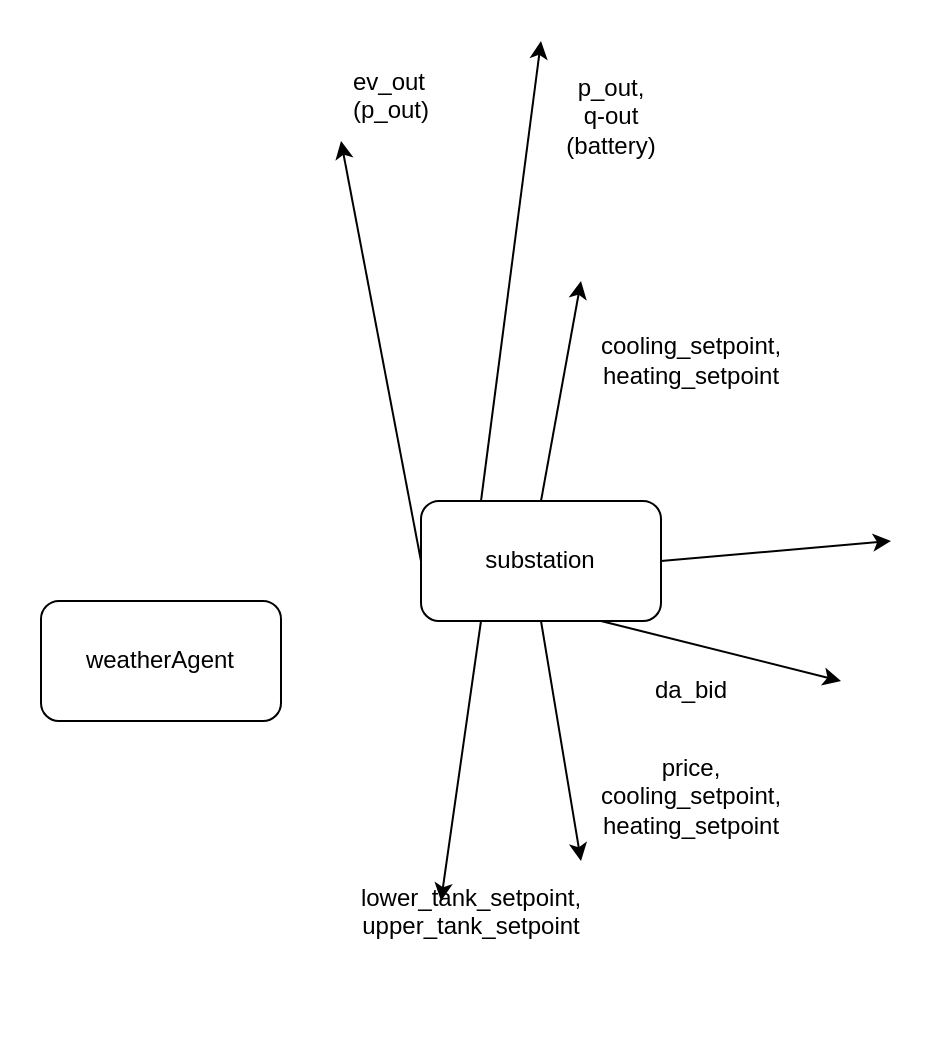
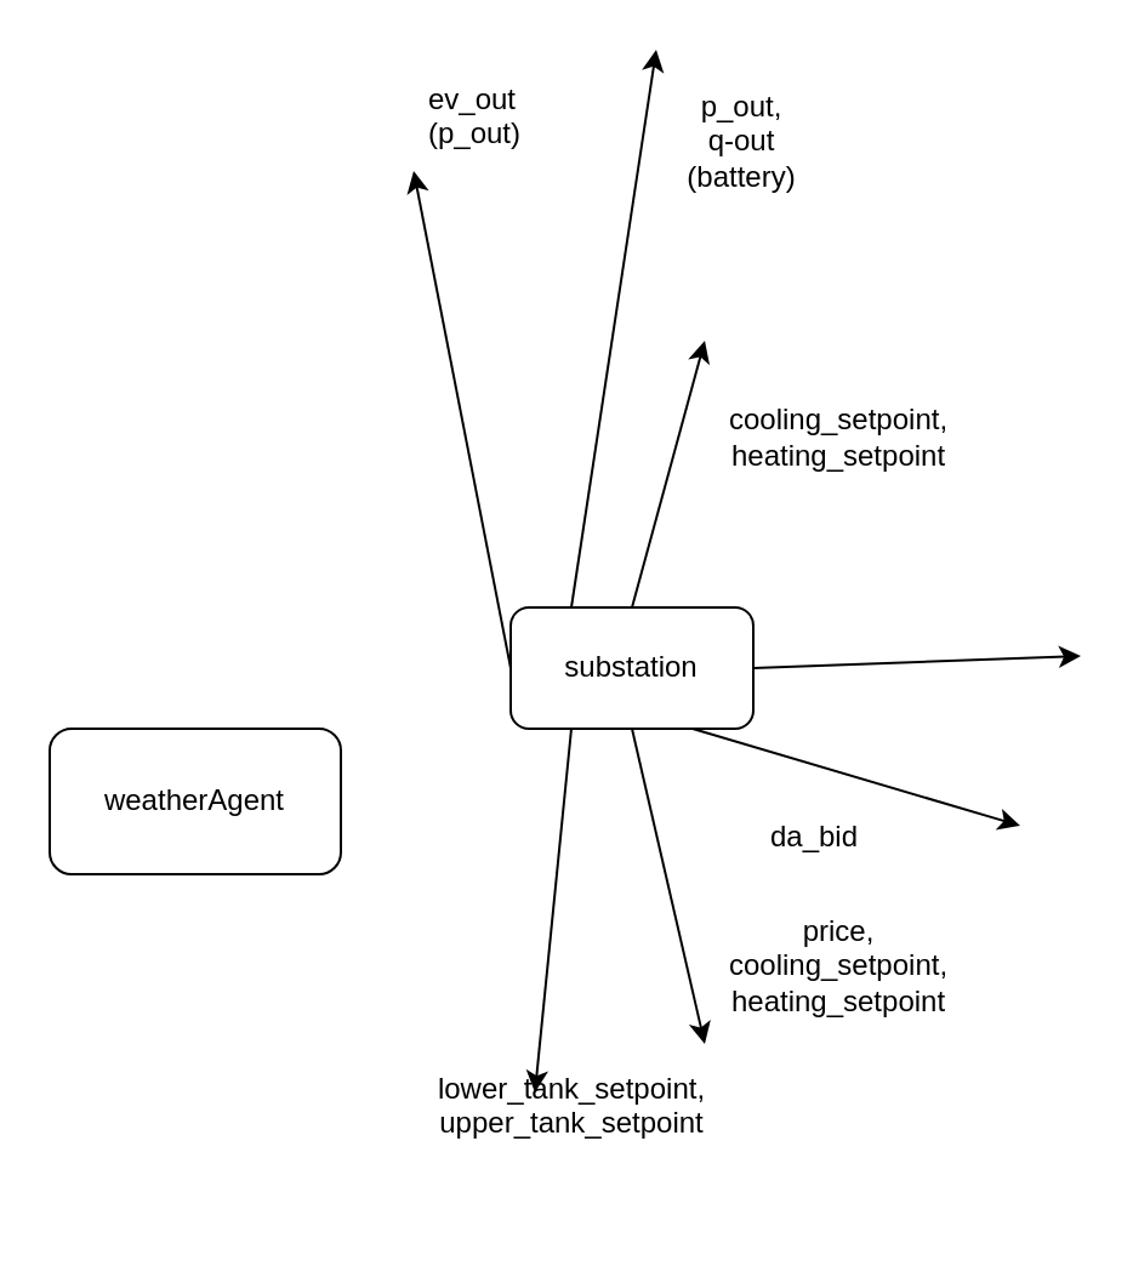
  <mxCell id="0" />
  <mxCell id="1" parent="0" />
  <mxCell id="2" value="weatherAgent" style="rounded=1;whiteSpace=wrap;html=1;" vertex="1" parent="1"><mxGeometry x="20" y="300" width="120" height="60" as="geometry" /></mxCell>
- <mxCell id="3" value="substation" style="rounded=1;whiteSpace=wrap;html=1;" vertex="1" parent="1"><mxGeometry x="210" y="250" width="120" height="60" as="geometry" /></mxCell>
+ <mxCell id="3" value="substation" style="rounded=1;whiteSpace=wrap;html=1;" vertex="1" parent="1"><mxGeometry x="210" y="250" width="100" height="50" as="geometry" /></mxCell>
  <mxCell id="4" value="" style="edgeStyle=none;orthogonalLoop=1;jettySize=auto;html=1;exitX=0.5;exitY=0;exitDx=0;exitDy=0;" edge="1" parent="1" source="3"><mxGeometry width="100" relative="1" as="geometry"><mxPoint x="250" y="190" as="sourcePoint" /><mxPoint x="290" y="140" as="targetPoint" /><Array as="points" /></mxGeometry></mxCell>
  <mxCell id="5" value="cooling_setpoint,&lt;br&gt;heating_setpoint" style="text;html=1;align=center;verticalAlign=middle;resizable=0;points=[];autosize=1;strokeColor=none;fillColor=none;" vertex="1" parent="1"><mxGeometry x="290" y="160" width="110" height="40" as="geometry" /></mxCell>
  <mxCell id="6" value="" style="edgeStyle=none;orthogonalLoop=1;jettySize=auto;html=1;exitX=1;exitY=0.5;exitDx=0;exitDy=0;" edge="1" parent="1" source="3"><mxGeometry width="100" relative="1" as="geometry"><mxPoint x="330" y="400" as="sourcePoint" /><mxPoint x="445" y="270" as="targetPoint" /><Array as="points" /></mxGeometry></mxCell>
  <mxCell id="7" value="" style="edgeStyle=none;orthogonalLoop=1;jettySize=auto;html=1;exitX=0.75;exitY=1;exitDx=0;exitDy=0;" edge="1" parent="1" source="3"><mxGeometry width="100" relative="1" as="geometry"><mxPoint x="300" y="320" as="sourcePoint" /><mxPoint x="420" y="340" as="targetPoint" /><Array as="points" /></mxGeometry></mxCell>
- <mxCell id="8" value="da_bid" style="text;html=1;align=center;verticalAlign=middle;resizable=0;points=[];autosize=1;strokeColor=none;fillColor=none;container=1;" vertex="1" parent="1"><mxGeometry x="315" y="330" width="60" height="30" as="geometry" /></mxCell>
+ <mxCell id="8" value="da_bid" style="text;html=1;align=center;verticalAlign=middle;resizable=0;points=[];autosize=1;strokeColor=none;fillColor=none;container=1;" vertex="1" parent="1"><mxGeometry x="305" y="330" width="60" height="30" as="geometry" /></mxCell>
  <mxCell id="9" value="" style="edgeStyle=none;orthogonalLoop=1;jettySize=auto;html=1;exitX=0.5;exitY=1;exitDx=0;exitDy=0;" edge="1" parent="1" source="3"><mxGeometry width="100" relative="1" as="geometry"><mxPoint x="310" y="320" as="sourcePoint" /><mxPoint x="290" y="430" as="targetPoint" /><Array as="points" /></mxGeometry></mxCell>
  <mxCell id="10" value="price,&lt;br&gt;cooling_setpoint,&lt;br&gt;heating_setpoint&lt;br&gt;&lt;span style=&quot;color: rgba(0, 0, 0, 0); font-family: monospace; font-size: 0px; text-align: start;&quot;&gt;%3CmxGraphModel%3E%3Croot%3E%3CmxCell%20id%3D%220%22%2F%3E%3CmxCell%20id%3D%221%22%20parent%3D%220%22%2F%3E%3CmxCell%20id%3D%222%22%20value%3D%22cooling_setpoint%2C%26lt%3Bbr%26gt%3Bheating_setpoint%22%20style%3D%22text%3Bhtml%3D1%3Balign%3Dcenter%3BverticalAlign%3Dmiddle%3Bresizable%3D0%3Bpoints%3D%5B%5D%3Bautosize%3D1%3BstrokeColor%3Dnone%3BfillColor%3Dnone%3B%22%20vertex%3D%221%22%20parent%3D%221%22%3E%3CmxGeometry%20x%3D%22330%22%20y%3D%22200%22%20width%3D%22110%22%20height%3D%2240%22%20as%3D%22geometry%22%2F%3E%3C%2FmxCell%3E%3C%2Froot%3E%3C%2FmxGraphModel%3,&lt;/span&gt;" style="text;html=1;align=center;verticalAlign=middle;resizable=0;points=[];autosize=1;strokeColor=none;fillColor=none;container=1;" vertex="1" parent="1"><mxGeometry x="290" y="370" width="110" height="70" as="geometry" /></mxCell>
  <mxCell id="11" value="" style="edgeStyle=none;orthogonalLoop=1;jettySize=auto;html=1;exitX=0.25;exitY=1;exitDx=0;exitDy=0;" edge="1" parent="1" source="3"><mxGeometry width="100" relative="1" as="geometry"><mxPoint x="280" y="320" as="sourcePoint" /><mxPoint x="220" y="450" as="targetPoint" /><Array as="points" /></mxGeometry></mxCell>
  <mxCell id="12" value="lower_tank_setpoint,&lt;br&gt;upper_tank_setpoint&lt;br&gt;&lt;span style=&quot;color: rgba(0, 0, 0, 0); font-family: monospace; font-size: 0px; text-align: start;&quot;&gt;%3CmxGraphModel%3E%3Croot%3E%3CmxCell%20id%3D%220%22%2F%3E%3CmxCell%20id%3D%221%22%20parent%3D%220%22%2F%3E%3CmxCell%20id%3D%222%22%20value%3D%22cooling_setpoint%2C%26lt%3Bbr%26gt%3Bheating_setpoint%22%20style%3D%22text%3Bhtml%3D1%3Balign%3Dcenter%3BverticalAlign%3Dmiddle%3Bresizable%3D0%3Bpoints%3D%5B%5D%3Bautosize%3D1%3BstrokeColor%3Dnone%3BfillColor%3Dnone%3B%22%20vertex%3D%221%22%20parent%3D%221%22%3E%3CmxGeometry%20x%3D%22330%22%20y%3D%22200%22%20width%3D%22110%22%20height%3D%2240%22%20as%3D%22geometry%22%2F%3E%3C%2FmxCell%3E%3C%2Froot%3E%3C%2FmxGraphModel%3,&lt;br&gt;(wat&lt;br&gt;&lt;/span&gt;" style="text;html=1;align=center;verticalAlign=middle;resizable=0;points=[];autosize=1;strokeColor=none;fillColor=none;container=1;" vertex="1" parent="1"><mxGeometry x="170" y="435" width="130" height="70" as="geometry" /></mxCell>
  <mxCell id="13" value="" style="edgeStyle=none;orthogonalLoop=1;jettySize=auto;html=1;exitX=0.25;exitY=0;exitDx=0;exitDy=0;" edge="1" parent="1" source="3"><mxGeometry width="100" relative="1" as="geometry"><mxPoint x="250" y="320" as="sourcePoint" /><mxPoint x="270" y="20" as="targetPoint" /><Array as="points" /></mxGeometry></mxCell>
  <mxCell id="14" value="&lt;div style=&quot;text-align: center;&quot;&gt;&lt;span style=&quot;text-align: start; background-color: initial;&quot;&gt;p_out,&lt;/span&gt;&lt;/div&gt;&lt;div style=&quot;text-align: center;&quot;&gt;&lt;span style=&quot;text-align: start; background-color: initial;&quot;&gt;q-out&lt;/span&gt;&lt;/div&gt;&lt;div style=&quot;text-align: center;&quot;&gt;&lt;span style=&quot;text-align: start; background-color: initial;&quot;&gt;(battery)&lt;/span&gt;&lt;/div&gt;&lt;div style=&quot;text-align: center;&quot;&gt;&lt;span style=&quot;color: rgba(0, 0, 0, 0); font-family: monospace; font-size: 0px; text-align: start; background-color: initial;&quot;&gt;q_out %3CmxGraphModel%3E%3Croot%3E%3CmxCell%20id%3D%220%22%2F%3E%3CmxCell%20id%3D%221%22%20parent%3D%220%22%2F%3E%3CmxCell%20id%3D%222%22%20value%3D%22cooling_setpoint%2C%26lt%3Bbr%26gt%3Bheating_setpoint%22%20style%3D%22text%3Bhtml%3D1%3Balign%3Dcenter%3BverticalAlign%3Dmiddle%3Bresizable%3D0%3Bpoints%3D%5B%5D%3Bautosize%3D1%3BstrokeColor%3Dnone%3BfillColor%3Dnone%3B%22%20vertex%3D%221%22%20parent%3D%221%22%3E%3CmxGeometry%20x%3D%22330%22%20y%3D%22200%22%20width%3D%22110%22%20height%3D%2240%22%20as%3D%22geometry%22%2F%3E%3C%2FmxCell%3E%3C%2Froot%3E%3C%2FmxGraphModel%3,,&lt;/span&gt;&lt;/div&gt;" style="text;html=1;align=center;verticalAlign=middle;resizable=0;points=[];autosize=1;strokeColor=none;fillColor=none;container=1;" vertex="1" parent="1"><mxGeometry x="270" y="30" width="70" height="70" as="geometry" /></mxCell>
  <mxCell id="15" value="" style="edgeStyle=none;orthogonalLoop=1;jettySize=auto;html=1;exitX=0;exitY=0.5;exitDx=0;exitDy=0;" edge="1" parent="1" source="3"><mxGeometry width="100" relative="1" as="geometry"><mxPoint x="250" y="260" as="sourcePoint" /><mxPoint x="170" y="70" as="targetPoint" /><Array as="points" /></mxGeometry></mxCell>
  <mxCell id="16" value="&lt;div style=&quot;text-align: start;&quot;&gt;ev_out&lt;/div&gt;&lt;div style=&quot;text-align: center;&quot;&gt;&lt;span style=&quot;text-align: start; background-color: initial;&quot;&gt;(p_out)&lt;/span&gt;&lt;/div&gt;&lt;div style=&quot;text-align: center;&quot;&gt;&lt;span style=&quot;color: rgba(0, 0, 0, 0); font-family: monospace; font-size: 0px; text-align: start; background-color: initial;&quot;&gt;q_out %3CmxGraphModel%3E%3Croot%3E%3CmxCell%20id%3D%220%22%2F%3E%3CmxCell%20id%3D%221%22%20parent%3D%220%22%2F%3E%3CmxCell%20id%3D%222%22%20value%3D%22cooling_setpoint%2C%26lt%3Bbr%26gt%3Bheating_setpoint%22%20style%3D%22text%3Bhtml%3D1%3Balign%3Dcenter%3BverticalAlign%3Dmiddle%3Bresizable%3D0%3Bpoints%3D%5B%5D%3Bautosize%3D1%3BstrokeColor%3Dnone%3BfillColor%3Dnone%3B%22%20vertex%3D%221%22%20parent%3D%221%22%3E%3CmxGeometry%20x%3D%22330%22%20y%3D%22200%22%20width%3D%22110%22%20height%3D%2240%22%20as%3D%22geometry%22%2F%3E%3C%2FmxCell%3E%3C%2Froot%3E%3C%2FmxGraphModel%3,,&lt;/span&gt;&lt;/div&gt;" style="text;html=1;align=center;verticalAlign=middle;resizable=0;points=[];autosize=1;strokeColor=none;fillColor=none;container=1;" vertex="1" parent="1"><mxGeometry x="165" y="25" width="60" height="60" as="geometry" /></mxCell>
